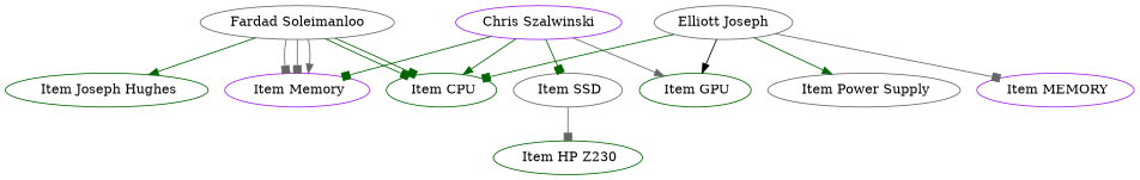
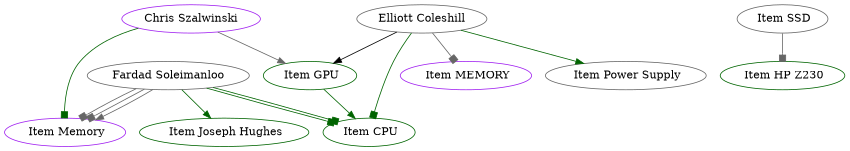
  digraph {
    node [color=darkgreen]
    edge [arrowhead=box color=darkgreen]
    " Item CPU"
    "Fardad Soleimanloo" [color=gray40]
    " Item Memory" [color=purple]
    " Item Joseph Hughes"
    " Item HP Z230"
    "Chris Szalwinski" [color=purple]
    " Item SSD" [color=gray40]
    " Item GPU"
-   "Elliott Coleshill" [color=gray40 label="Elliott Joseph"]
+   "Elliott Coleshill" [color=gray40]
    " Item MEMORY" [color=purple]
    " Item Power Supply" [color=gray40]
    "Fardad Soleimanloo" -> " Item CPU"
    "Fardad Soleimanloo" -> " Item CPU"
    "Fardad Soleimanloo" -> " Item Memory" [color=gray40]
    "Fardad Soleimanloo" -> " Item Memory" [color=gray40]
    "Fardad Soleimanloo" -> " Item Memory" [arrowhead=normal color=gray40]
    "Fardad Soleimanloo" -> " Item Joseph Hughes" [arrowhead=normal]
-   "Chris Szalwinski" -> " Item CPU" [arrowhead=normal]
+   " Item GPU" -> " Item CPU" [arrowhead=normal]
    "Chris Szalwinski" -> " Item Memory"
-   "Chris Szalwinski" -> " Item SSD"
    "Chris Szalwinski" -> " Item GPU" [arrowhead=normal color=gray40]
    " Item SSD" -> " Item HP Z230" [color=gray40]
    "Elliott Coleshill" -> " Item CPU"
    "Elliott Coleshill" -> " Item GPU" [arrowhead=normal color=black]
    "Elliott Coleshill" -> " Item MEMORY" [color=gray40]
    "Elliott Coleshill" -> " Item Power Supply" [arrowhead=normal]
  }
